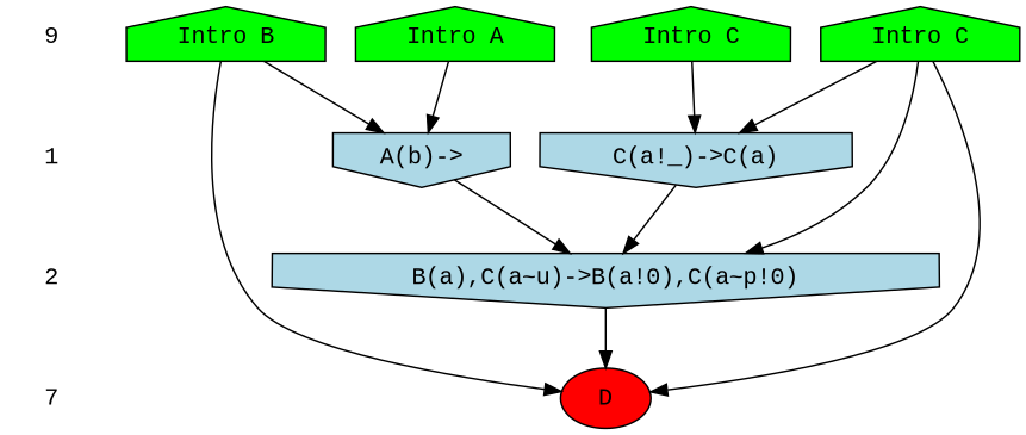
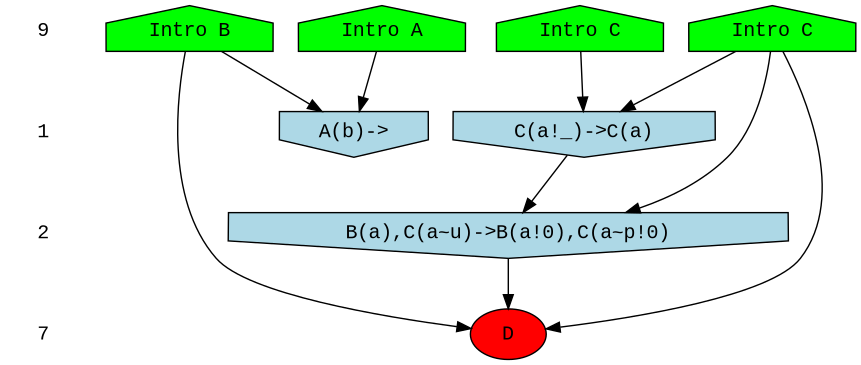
  digraph {
    fontname="Liberation Mono"
    ranksep=.5
    node [fontname="Liberation Mono" shape=plaintext style=filled]
    edge [fontname="Liberation Mono"]
    n1 [label=9 style=""]
    n2 [fillcolor=green label="Intro A" shape=house]
    n3 [fillcolor=green label="Intro B" shape=house]
    n4 [fillcolor=green label="Intro C" shape=house]
    n5 [fillcolor=green label="Intro C" shape=house]
    1 [style=""]
    n7 [fillcolor=lightblue label="C(a!_)->C(a)" shape=invhouse]
    n8 [fillcolor=lightblue label="A(b)->" shape=invhouse]
    2 [style=""]
    n10 [fillcolor=lightblue label="B(a),C(a~u)->B(a!0),C(a~p!0)" shape=invhouse]
    n11 [label=7 style=""]
    n12 [fillcolor=red label=D shape=""]
    subgraph sub_1 {
      rank=same
      n1
      n2
      n3
      n4
      n5
    }
    subgraph sub_2 {
      rank=same
      1
      n7
      n8
    }
    subgraph sub_3 {
      rank=same
      2
      n10
    }
    subgraph sub_4 {
      rank=same
      n11
      n12
    }
    n1 -> 1 [style=invis]
    n2 -> n8
    n3 -> n8
    n3 -> n12
    n4 -> n7
    n4 -> n10
    n4 -> n12
    n5 -> n7
    1 -> 2 [style=invis]
    n7 -> n10
-   n8 -> n10
    2 -> n11 [style=invis]
    n10 -> n12
  }
